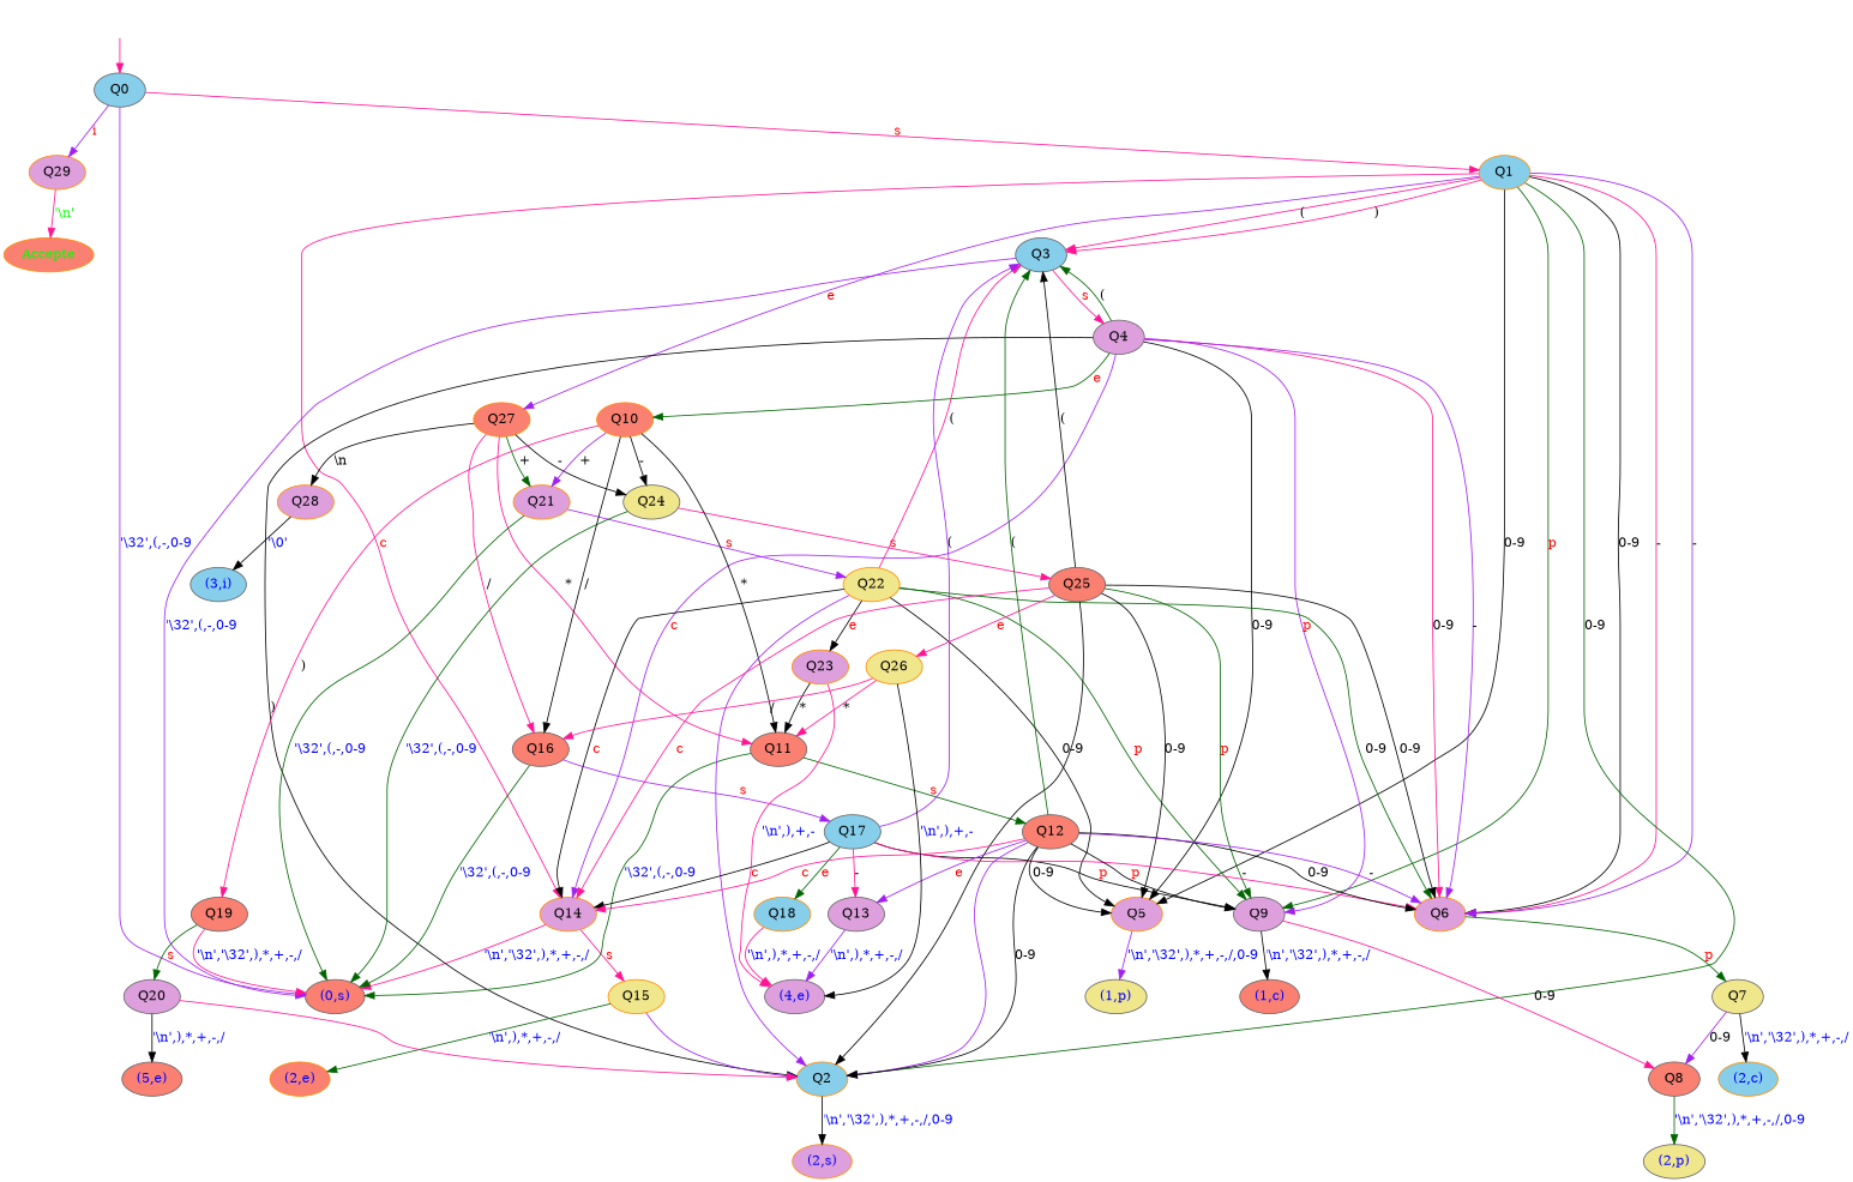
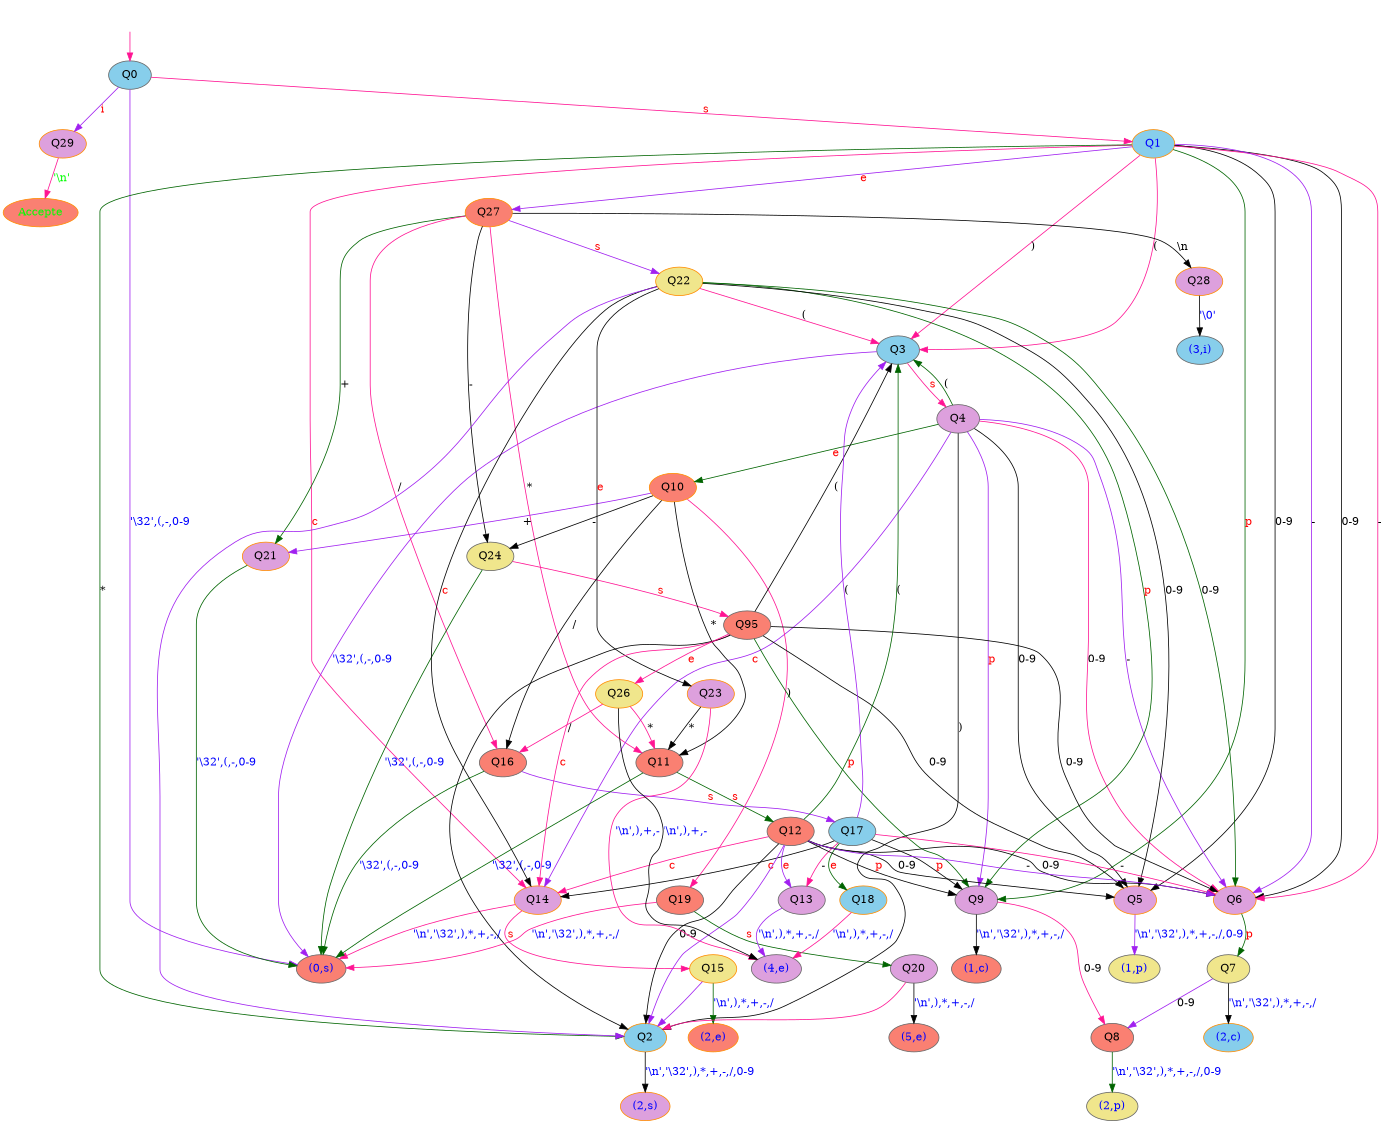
  digraph {
    node [color=gray40 fillcolor=salmon style=filled]
    edge [color=black]
    Accepte [color=darkorange fontcolor=green]
    nothing [style=invisible color="" fillcolor=""]
    Q0 [fillcolor=skyblue]
    "(0,s)" [fontcolor=blue]
    Q29 [color=darkorange fillcolor=plum]
-   Q1 [color=darkorange fillcolor=skyblue]
+   Q1 [color=darkorange fillcolor=skyblue fontcolor=blue]
    "(1,c)" [fontcolor=blue]
    "(1,p)" [fillcolor=khaki fontcolor=blue]
    "(2,c)" [color=darkorange fillcolor=skyblue fontcolor=blue]
    "(2,e)" [color=darkorange fontcolor=blue]
    "(2,p)" [fillcolor=khaki fontcolor=blue]
    "(2,s)" [color=darkorange fillcolor=plum fontcolor=blue]
    "(3,i)" [fillcolor=skyblue fontcolor=blue]
    "(4,e)" [fillcolor=plum fontcolor=blue]
    "(5,e)" [fontcolor=blue]
    Q3 [fillcolor=skyblue]
    Q14 [color=darkorange fillcolor=plum]
    Q27 [color=darkorange]
    Q9 [fillcolor=plum]
    Q5 [color=darkorange fillcolor=plum]
    Q6 [color=darkorange fillcolor=plum]
    Q2 [color=darkorange fillcolor=skyblue]
    Q4 [fillcolor=plum]
    Q15 [color=darkorange fillcolor=khaki]
    Q21 [color=darkorange fillcolor=plum]
    Q24 [fillcolor=khaki]
    Q16
    Q11
    Q28 [color=darkorange fillcolor=plum]
    Q8
    Q7 [fillcolor=khaki]
    Q10 [color=darkorange]
    Q22 [color=darkorange fillcolor=khaki]
-   Q25
+   Q25 [label=Q95]
    Q17 [fillcolor=skyblue]
    Q12
    Q19
    Q20 [fillcolor=plum]
    Q23 [color=darkorange fillcolor=plum]
    Q26 [color=darkorange fillcolor=khaki]
    Q13 [fillcolor=plum]
    Q18 [color=darkorange fillcolor=skyblue]
    nothing -> Q0 [color=deeppink]
    Q0 -> "(0,s)" [color=purple fontcolor=blue label="'\\32',(,-,0-9"]
    Q0 -> Q29 [color=purple fontcolor=red label=i]
    Q0 -> Q1 [color=deeppink fontcolor=red label=s]
    Q29 -> Accepte [color=deeppink fontcolor=green label="'\\n'"]
    Q1 -> Q3 [color=deeppink label="("]
    Q1 -> Q3 [color=deeppink label=")"]
    Q1 -> Q14 [color=deeppink fontcolor=red label=c]
    Q1 -> Q27 [color=purple fontcolor=red label=e]
    Q1 -> Q9 [color=darkgreen fontcolor=red label=p]
    Q1 -> Q5 [label="0-9"]
    Q1 -> Q6 [label="0-9"]
    Q1 -> Q6 [color=deeppink label="-"]
    Q1 -> Q6 [color=purple label="-"]
-   Q1 -> Q2 [color=darkgreen label="0-9"]
+   Q1 -> Q2 [color=darkgreen label="*"]
    Q3 -> "(0,s)" [color=purple fontcolor=blue label="'\\32',(,-,0-9"]
    Q3 -> Q4 [color=deeppink fontcolor=red label=s]
    Q14 -> "(0,s)" [color=deeppink fontcolor=blue label="'\\n','\\32',),*,+,-,/"]
    Q14 -> Q15 [color=deeppink fontcolor=red label=s]
    Q27 -> Q21 [color=darkgreen label="+"]
    Q27 -> Q24 [label="-"]
    Q27 -> Q16 [color=deeppink label="/"]
    Q27 -> Q11 [color=deeppink label="*"]
    Q27 -> Q28 [label="\\n"]
    Q9 -> "(1,c)" [fontcolor=blue label="'\\n','\\32',),*,+,-,/"]
    Q9 -> Q8 [color=deeppink label="0-9"]
    Q5 -> "(1,p)" [color=purple fontcolor=blue label="'\\n','\\32',),*,+,-,/,0-9"]
    Q6 -> Q7 [color=darkgreen fontcolor=red label=p]
    Q2 -> "(2,s)" [fontcolor=blue label="'\\n','\\32',),*,+,-,/,0-9"]
    Q4 -> Q3 [color=darkgreen label="("]
    Q4 -> Q14 [color=purple fontcolor=red label=c]
    Q4 -> Q9 [color=purple fontcolor=red label=p]
    Q4 -> Q5 [label="0-9"]
    Q4 -> Q6 [color=deeppink label="0-9"]
    Q4 -> Q6 [color=purple label="-"]
    Q4 -> Q2 [label=")"]
    Q4 -> Q10 [color=darkgreen fontcolor=red label=e]
    Q15 -> "(2,e)" [color=darkgreen fontcolor=blue label="'\\n',),*,+,-,/"]
    Q15 -> Q2 [color=purple]
    Q21 -> "(0,s)" [color=darkgreen fontcolor=blue label="'\\32',(,-,0-9"]
-   Q21 -> Q22 [color=purple fontcolor=red label=s]
+   Q27 -> Q22 [color=purple fontcolor=red label=s]
    Q24 -> "(0,s)" [color=darkgreen fontcolor=blue label="'\\32',(,-,0-9"]
    Q24 -> Q25 [color=deeppink fontcolor=red label=s]
    Q16 -> "(0,s)" [color=darkgreen fontcolor=blue label="'\\32',(,-,0-9"]
    Q16 -> Q17 [color=purple fontcolor=red label=s]
    Q11 -> "(0,s)" [color=darkgreen fontcolor=blue label="'\\32',(,-,0-9"]
    Q11 -> Q12 [color=darkgreen fontcolor=red label=s]
    Q28 -> "(3,i)" [fontcolor=blue label="'\\0'"]
    Q8 -> "(2,p)" [color=darkgreen fontcolor=blue label="'\\n','\\32',),*,+,-,/,0-9"]
    Q7 -> "(2,c)" [fontcolor=blue label="'\\n','\\32',),*,+,-,/"]
    Q7 -> Q8 [color=purple label="0-9"]
    Q10 -> Q21 [color=purple label="+"]
    Q10 -> Q24 [label="-"]
    Q10 -> Q16 [label="/"]
    Q10 -> Q11 [label="*"]
    Q10 -> Q19 [color=deeppink label=")"]
    Q22 -> Q3 [color=deeppink label="("]
    Q22 -> Q14 [fontcolor=red label=c]
    Q22 -> Q9 [color=darkgreen fontcolor=red label=p]
    Q22 -> Q5 [label="0-9"]
    Q22 -> Q6 [color=darkgreen label="0-9"]
    Q22 -> Q2 [color=purple]
    Q22 -> Q23 [fontcolor=red label=e]
    Q25 -> Q3 [label="("]
    Q25 -> Q14 [color=deeppink fontcolor=red label=c]
    Q25 -> Q9 [color=darkgreen fontcolor=red label=p]
    Q25 -> Q5 [label="0-9"]
    Q25 -> Q6 [label="0-9"]
    Q25 -> Q2
    Q25 -> Q26 [color=deeppink fontcolor=red label=e]
    Q17 -> Q3 [color=purple label="("]
    Q17 -> Q14 [fontcolor=red label=c]
    Q17 -> Q9 [fontcolor=red label=p]
    Q17 -> Q6 [color=deeppink label="-"]
    Q17 -> Q13 [color=deeppink label="-"]
    Q17 -> Q18 [color=darkgreen fontcolor=red label=e]
    Q12 -> Q3 [color=darkgreen label="("]
    Q12 -> Q14 [color=deeppink fontcolor=red label=c]
    Q12 -> Q9 [fontcolor=red label=p]
    Q12 -> Q5 [label="0-9"]
    Q12 -> Q6 [label="0-9"]
    Q12 -> Q6 [color=purple label="-"]
    Q12 -> Q2 [color=purple]
    Q12 -> Q2 [label="0-9"]
    Q12 -> Q13 [color=purple fontcolor=red label=e]
    Q19 -> "(0,s)" [color=deeppink fontcolor=blue label="'\\n','\\32',),*,+,-,/"]
    Q19 -> Q20 [color=darkgreen fontcolor=red label=s]
    Q20 -> "(5,e)" [fontcolor=blue label="'\\n',),*,+,-,/"]
    Q20 -> Q2 [color=deeppink]
    Q23 -> "(4,e)" [color=deeppink fontcolor=blue label="'\\n',),+,-"]
    Q23 -> Q11 [label="*"]
    Q26 -> "(4,e)" [fontcolor=blue label="'\\n',),+,-"]
    Q26 -> Q16 [color=deeppink label="/"]
    Q26 -> Q11 [color=deeppink label="*"]
    Q13 -> "(4,e)" [color=purple fontcolor=blue label="'\\n',),*,+,-,/"]
    Q18 -> "(4,e)" [color=deeppink fontcolor=blue label="'\\n',),*,+,-,/"]
  }
